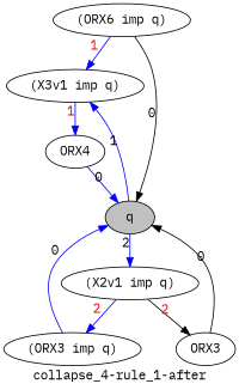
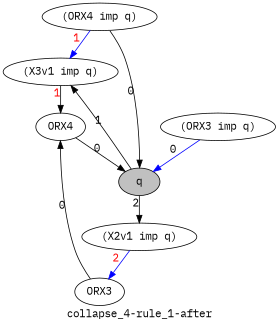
  strict digraph {
    collapsed_nodes="['567']"
    fontname="IBM Plex Mono"
    label="collapse_4-rule_1-after"
    node [ancestor_target=True fontname="IBM Plex Mono" hypothesis=False]
    edge [ancestor=False fontname="IBM Plex Mono" xlabel=0]
    n1 [ancestor_target=False formula="(X3v1 imp q)" label="(X3v1 imp q)"]
    n2 [formula=ORX4 label=ORX4]
-   n3 [formula="(ORX4 imp q)" label="(ORX6 imp q)"]
+   n3 [formula="(ORX4 imp q)" label="(ORX4 imp q)"]
    n4 [ancestor_target=False fillcolor=grey formula=q label=q style=filled]
    n5 [ancestor_target=False formula="(X2v1 imp q)" label="(X2v1 imp q)"]
    n6 [formula="(ORX3 imp q)" label="(ORX3 imp q)"]
    n7 [formula=ORX3 label=ORX3]
-   n1 -> n2 [ancestor=True color=blue fontcolor=red path=1 xlabel=1]
-   n2 -> n4 [dependencies=0000000000000000000000000000000000000000000000000000000000000000000000000000000000000000000000000000000000010000000000000000000000000000000 color=blue]
+   n1 -> n2 [ancestor=True color=black fontcolor=red path=1 xlabel=1]
+   n2 -> n4 [dependencies=0000000000000000000000000000000000000000000000000000000000000000000000000000000000000000000000000000000000010000000000000000000000000000000]
    n3 -> n1 [ancestor=True color=blue fontcolor=red path=1 xlabel=1]
    n3 -> n4 [dependencies=0000000000000000000000000000000010000000000000000000010000000000000010001000000000000000000000000000000000000011000010000000000000000000000]
-   n4 -> n1 [dependencies=0000000000000000000000000000000010000000000000000000010000000000000010001000000000000000000000000000000000010011000010000000000000000000000 xlabel=1 color=blue]
-   n4 -> n5 [dependencies=0000000000000000000000000000000000000000000101000000000000000000000000100000000000000000000000000010000000000000000100000000000100000000000 xlabel=2 color=blue]
-   n5 -> n6 [ancestor=True color=blue fontcolor=red path=2 xlabel=2]
-   n5 -> n7 [ancestor=True color=black fontcolor=red path=2 xlabel=2]
+   n4 -> n1 [dependencies=0000000000000000000000000000000010000000000000000000010000000000000010001000000000000000000000000000000000010011000010000000000000000000000 xlabel=1]
+   n4 -> n5 [dependencies=0000000000000000000000000000000000000000000101000000000000000000000000100000000000000000000000000010000000000000000100000000000100000000000 xlabel=2]
+   n5 -> n7 [ancestor=True color=blue fontcolor=red path=2 xlabel=2]
    n6 -> n4 [color=blue dependencies=0000000000000000000000000000000000000000000100000000000000000000000000100000000000000000000000000010000000000000000100000000000100000000000]
-   n7 -> n4 [dependencies=0000000000000000000000000000000000000000000001000000000000000000000000000000000000000000000000000000000000000000000000000000000000000000000]
+   n7 -> n2 [dependencies=0000000000000000000000000000000000000000000001000000000000000000000000000000000000000000000000000000000000000000000000000000000000000000000]
  }
